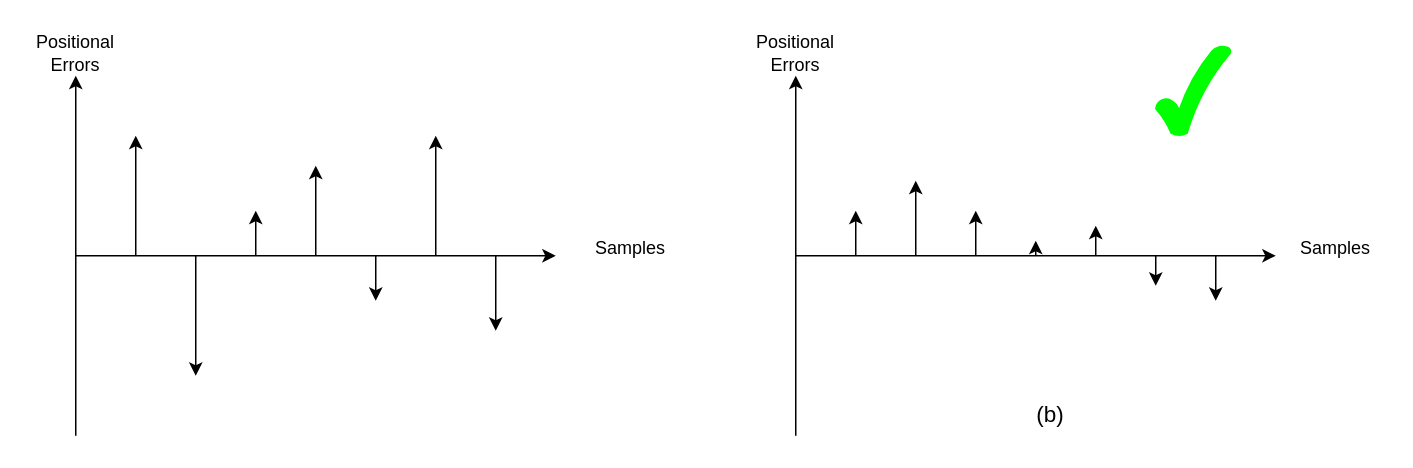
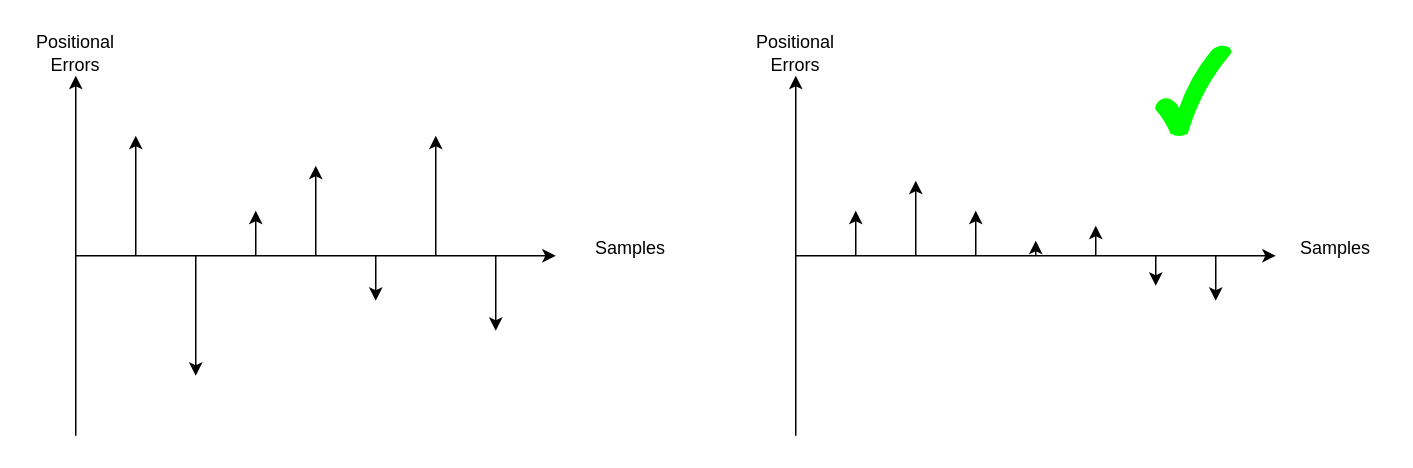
  <mxCell id="0" />
  <mxCell id="1" parent="0" />
  <mxCell id="2" value="" style="endArrow=classic;html=1;rounded=0;" edge="1" parent="1"><mxGeometry width="50" height="50" relative="1" as="geometry"><mxPoint x="50" y="170" as="sourcePoint" /><mxPoint x="370" y="170" as="targetPoint" /></mxGeometry></mxCell>
  <mxCell id="3" value="" style="endArrow=classic;html=1;rounded=0;" edge="1" parent="1"><mxGeometry width="50" height="50" relative="1" as="geometry"><mxPoint x="50" y="290" as="sourcePoint" /><mxPoint x="50" y="50" as="targetPoint" /></mxGeometry></mxCell>
  <mxCell id="4" value="" style="endArrow=classic;html=1;rounded=0;" edge="1" parent="1"><mxGeometry width="50" height="50" relative="1" as="geometry"><mxPoint x="90" y="170" as="sourcePoint" /><mxPoint x="90" y="90" as="targetPoint" /></mxGeometry></mxCell>
  <mxCell id="5" value="" style="endArrow=classic;html=1;rounded=0;" edge="1" parent="1"><mxGeometry width="50" height="50" relative="1" as="geometry"><mxPoint x="130" y="170" as="sourcePoint" /><mxPoint x="130" y="250" as="targetPoint" /></mxGeometry></mxCell>
  <mxCell id="6" value="" style="endArrow=classic;html=1;rounded=0;" edge="1" parent="1"><mxGeometry width="50" height="50" relative="1" as="geometry"><mxPoint x="170" y="170" as="sourcePoint" /><mxPoint x="170" y="140" as="targetPoint" /></mxGeometry></mxCell>
  <mxCell id="7" value="" style="endArrow=classic;html=1;rounded=0;" edge="1" parent="1"><mxGeometry width="50" height="50" relative="1" as="geometry"><mxPoint x="210" y="170" as="sourcePoint" /><mxPoint x="210" y="110" as="targetPoint" /></mxGeometry></mxCell>
  <mxCell id="8" value="" style="endArrow=classic;html=1;rounded=0;" edge="1" parent="1"><mxGeometry width="50" height="50" relative="1" as="geometry"><mxPoint x="530" y="170" as="sourcePoint" /><mxPoint x="850" y="170" as="targetPoint" /></mxGeometry></mxCell>
  <mxCell id="9" value="" style="endArrow=classic;html=1;rounded=0;" edge="1" parent="1"><mxGeometry width="50" height="50" relative="1" as="geometry"><mxPoint x="530" y="290" as="sourcePoint" /><mxPoint x="530" y="50" as="targetPoint" /></mxGeometry></mxCell>
  <mxCell id="10" value="Samples" style="text;html=1;align=center;verticalAlign=middle;whiteSpace=wrap;rounded=0;" vertex="1" parent="1"><mxGeometry x="390" y="150" width="60" height="30" as="geometry" /></mxCell>
  <mxCell id="11" value="Positional Errors" style="text;html=1;align=center;verticalAlign=middle;whiteSpace=wrap;rounded=0;" vertex="1" parent="1"><mxGeometry x="20" y="20" width="60" height="30" as="geometry" /></mxCell>
  <mxCell id="12" value="Positional Errors" style="text;html=1;align=center;verticalAlign=middle;whiteSpace=wrap;rounded=0;" vertex="1" parent="1"><mxGeometry x="500" y="20" width="60" height="30" as="geometry" /></mxCell>
  <mxCell id="13" value="Samples" style="text;html=1;align=center;verticalAlign=middle;whiteSpace=wrap;rounded=0;" vertex="1" parent="1"><mxGeometry x="860" y="150" width="60" height="30" as="geometry" /></mxCell>
  <mxCell id="14" value="" style="endArrow=classic;html=1;rounded=0;" edge="1" parent="1"><mxGeometry width="50" height="50" relative="1" as="geometry"><mxPoint x="570" y="170" as="sourcePoint" /><mxPoint x="570" y="140" as="targetPoint" /></mxGeometry></mxCell>
  <mxCell id="15" value="" style="endArrow=classic;html=1;rounded=0;" edge="1" parent="1"><mxGeometry width="50" height="50" relative="1" as="geometry"><mxPoint x="610" y="170" as="sourcePoint" /><mxPoint x="610" y="120" as="targetPoint" /></mxGeometry></mxCell>
  <mxCell id="16" value="" style="endArrow=classic;html=1;rounded=0;" edge="1" parent="1"><mxGeometry width="50" height="50" relative="1" as="geometry"><mxPoint x="650" y="170" as="sourcePoint" /><mxPoint x="650" y="140" as="targetPoint" /></mxGeometry></mxCell>
  <mxCell id="17" value="" style="endArrow=classic;html=1;rounded=0;" edge="1" parent="1"><mxGeometry width="50" height="50" relative="1" as="geometry"><mxPoint x="690" y="170" as="sourcePoint" /><mxPoint x="690" y="160" as="targetPoint" /></mxGeometry></mxCell>
  <mxCell id="18" value="" style="endArrow=classic;html=1;rounded=0;" edge="1" parent="1"><mxGeometry width="50" height="50" relative="1" as="geometry"><mxPoint x="250" y="170" as="sourcePoint" /><mxPoint x="250" y="200" as="targetPoint" /></mxGeometry></mxCell>
  <mxCell id="19" value="" style="endArrow=classic;html=1;rounded=0;" edge="1" parent="1"><mxGeometry width="50" height="50" relative="1" as="geometry"><mxPoint x="290" y="170" as="sourcePoint" /><mxPoint x="290" y="90" as="targetPoint" /></mxGeometry></mxCell>
  <mxCell id="20" value="" style="endArrow=classic;html=1;rounded=0;" edge="1" parent="1"><mxGeometry width="50" height="50" relative="1" as="geometry"><mxPoint x="330" y="170" as="sourcePoint" /><mxPoint x="330" y="220" as="targetPoint" /></mxGeometry></mxCell>
  <mxCell id="21" value="" style="endArrow=classic;html=1;rounded=0;" edge="1" parent="1"><mxGeometry width="50" height="50" relative="1" as="geometry"><mxPoint x="730" y="170" as="sourcePoint" /><mxPoint x="730" y="150" as="targetPoint" /></mxGeometry></mxCell>
  <mxCell id="22" value="" style="endArrow=classic;html=1;rounded=0;" edge="1" parent="1"><mxGeometry width="50" height="50" relative="1" as="geometry"><mxPoint x="770" y="170" as="sourcePoint" /><mxPoint x="770" y="190" as="targetPoint" /></mxGeometry></mxCell>
  <mxCell id="23" value="" style="endArrow=classic;html=1;rounded=0;" edge="1" parent="1"><mxGeometry width="50" height="50" relative="1" as="geometry"><mxPoint x="810" y="170" as="sourcePoint" /><mxPoint x="810" y="200" as="targetPoint" /></mxGeometry></mxCell>
- <mxCell id="24" value="&lt;font style=&quot;font-size: 15px;&quot;&gt;(b)&lt;/font&gt;" style="text;html=1;align=center;verticalAlign=middle;whiteSpace=wrap;rounded=0;" vertex="1" parent="1"><mxGeometry x="670" y="260" width="60" height="30" as="geometry" /></mxCell>
  <mxCell id="25" value="" style="verticalLabelPosition=bottom;verticalAlign=top;html=1;shape=mxgraph.basic.tick;fillColor=#00FF00;strokeColor=#00FF00;" vertex="1" parent="1"><mxGeometry x="770" y="30" width="50" height="60" as="geometry" /></mxCell>
